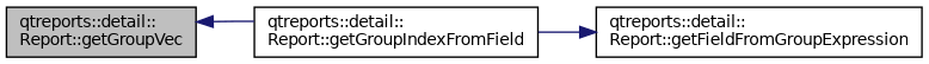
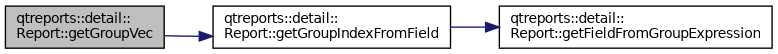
  digraph {
    rankdir=LR
    node [color=black fontname=Helvetica fontsize=10 shape=record]
    edge [color=midnightblue fontname=Helvetica fontsize=10 labelfontname=Helvetica labelfontsize=10 style=solid]
    n1 [fillcolor=grey75 fontcolor=black height=0.2 label="qtreports::detail::\lReport::getGroupVec" style=filled width=0.4]
    n2 [height=0.2 label="qtreports::detail::\lReport::getGroupIndexFromField" width=0.4]
    n3 [height=0.2 label="qtreports::detail::\lReport::getFieldFromGroupExpression" width=0.4]
-   n2 -> n1
+   n1 -> n2
    n2 -> n3
  }
